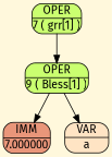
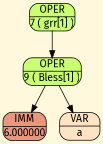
  digraph {
    bgcolor=cornsilk1
    fontname="Fira Sans"
    node [fillcolor=darkolivegreen1 margin=0.01 shape=Mrecord style=filled fontname="Fira Sans"]
    edge [fontname="Fira Sans"]
    n1 [label="{ OPER | 7 ( grr[1] ) }"]
    n2 [label="{ OPER | 9 ( Bless[1] ) }"]
-   n3 [fillcolor=darksalmon label="{ IMM | 7.000000 }"]
+   n3 [fillcolor=darksalmon label="{ IMM | 6.000000 }"]
    n4 [fillcolor=bisque label="{ VAR | a }"]
    n1 -> n2
    n2 -> n3
    n2 -> n4
  }
